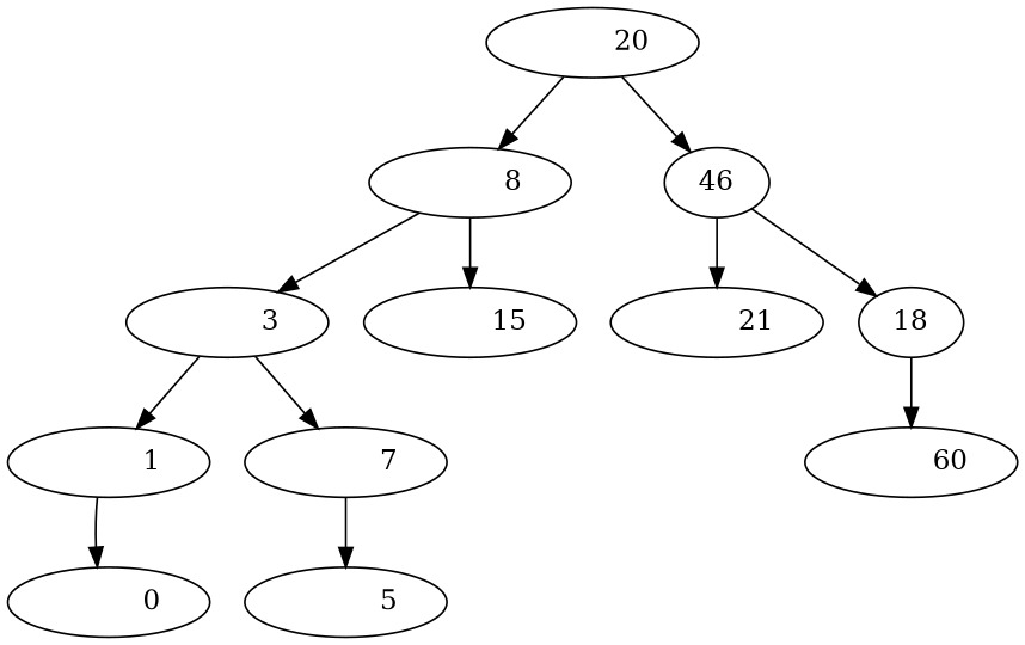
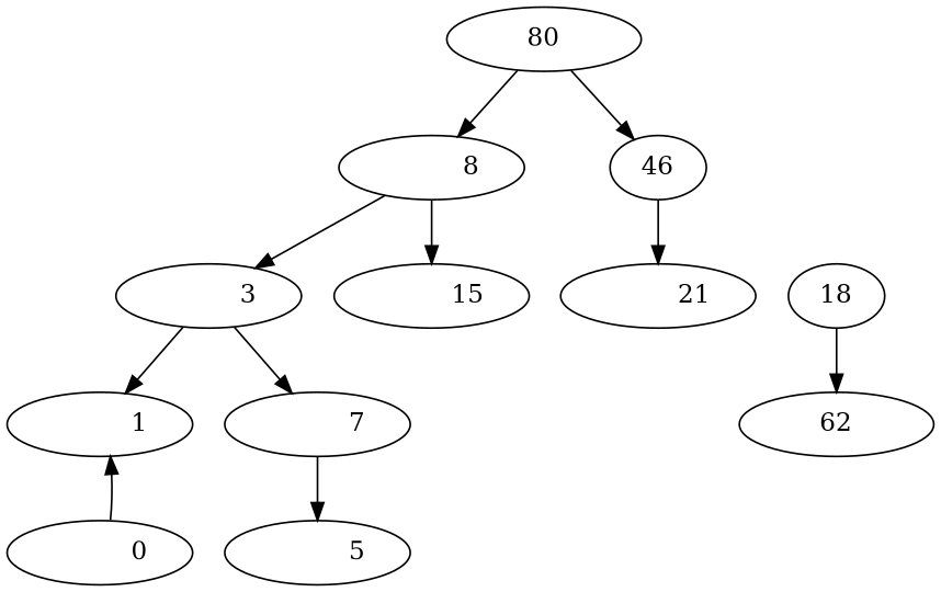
  digraph {
-   n1 [label="          20 "]
+   n1 [label=80]
    n2 [label="           8 "]
    n3 [label=46]
    n4 [label="           3 "]
    n5 [label="          15 "]
    n6 [label="          21 "]
    n7 [label=18]
    n8 [label="           1 "]
    n9 [label="           7 "]
-   n10 [label="          60 "]
+   n10 [label=62]
    n11 [label="           0 "]
    n12 [label="           5 "]
    n1 -> n2
    n1 -> n3
    n2 -> n4
    n2 -> n5
    n3 -> n6
-   n3 -> n7
    n4 -> n8
    n4 -> n9
    n7 -> n10
-   n8 -> n11
+   n11 -> n8
    n9 -> n12
  }
